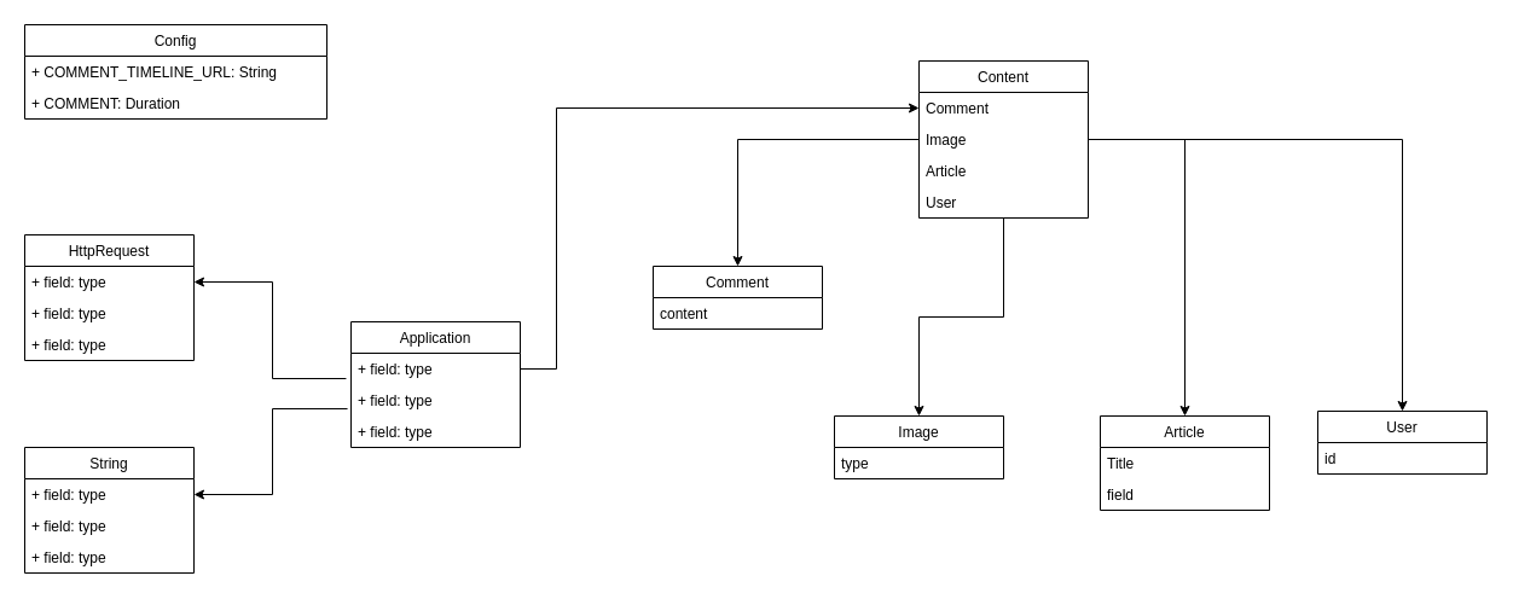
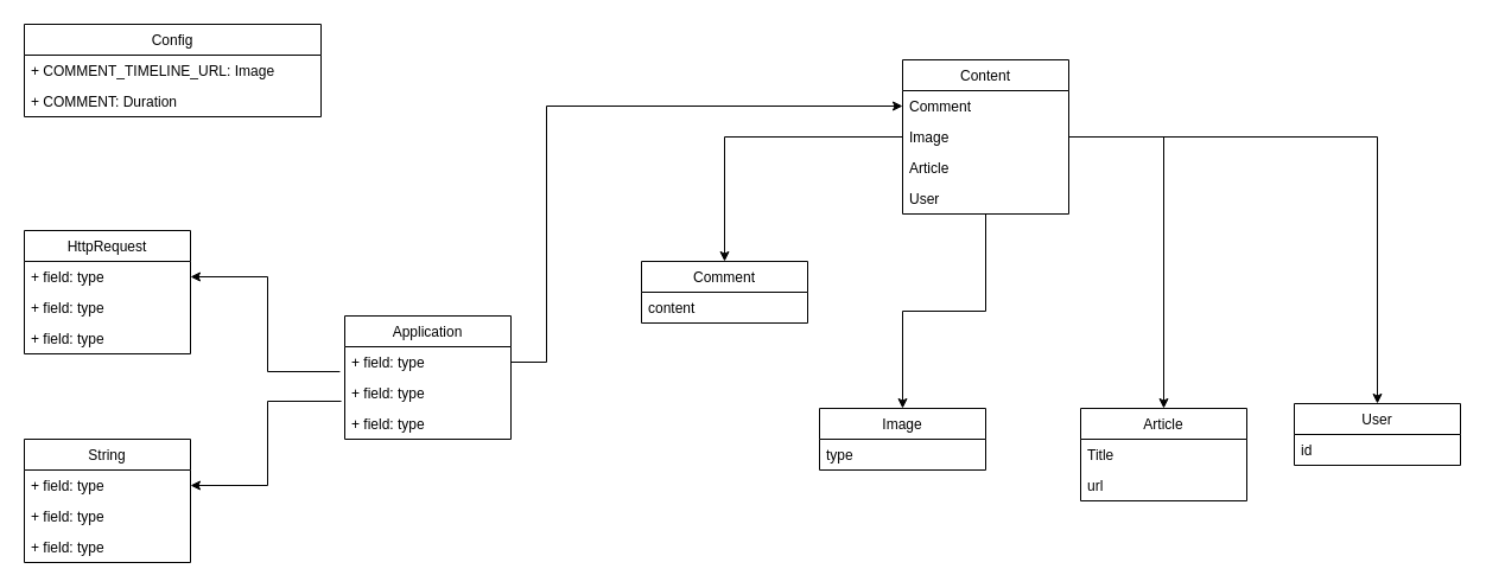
  <mxCell id="0" />
  <mxCell id="1" parent="0" />
  <mxCell id="2" value="HttpRequest" style="swimlane;fontStyle=0;childLayout=stackLayout;horizontal=1;startSize=26;fillColor=none;horizontalStack=0;resizeParent=1;resizeParentMax=0;resizeLast=0;collapsible=1;marginBottom=0;" parent="1" vertex="1"><mxGeometry x="20" y="194" width="140" height="104" as="geometry" /></mxCell>
  <mxCell id="3" value="+ field: type" style="text;strokeColor=none;fillColor=none;align=left;verticalAlign=top;spacingLeft=4;spacingRight=4;overflow=hidden;rotatable=0;points=[[0,0.5],[1,0.5]];portConstraint=eastwest;" parent="2" vertex="1"><mxGeometry y="26" width="140" height="26" as="geometry" /></mxCell>
  <mxCell id="4" value="+ field: type" style="text;strokeColor=none;fillColor=none;align=left;verticalAlign=top;spacingLeft=4;spacingRight=4;overflow=hidden;rotatable=0;points=[[0,0.5],[1,0.5]];portConstraint=eastwest;" parent="2" vertex="1"><mxGeometry y="52" width="140" height="26" as="geometry" /></mxCell>
  <mxCell id="5" value="+ field: type" style="text;strokeColor=none;fillColor=none;align=left;verticalAlign=top;spacingLeft=4;spacingRight=4;overflow=hidden;rotatable=0;points=[[0,0.5],[1,0.5]];portConstraint=eastwest;" parent="2" vertex="1"><mxGeometry y="78" width="140" height="26" as="geometry" /></mxCell>
  <mxCell id="6" value="String" style="swimlane;fontStyle=0;childLayout=stackLayout;horizontal=1;startSize=26;fillColor=none;horizontalStack=0;resizeParent=1;resizeParentMax=0;resizeLast=0;collapsible=1;marginBottom=0;" parent="1" vertex="1"><mxGeometry x="20" y="370" width="140" height="104" as="geometry" /></mxCell>
  <mxCell id="7" value="+ field: type" style="text;strokeColor=none;fillColor=none;align=left;verticalAlign=top;spacingLeft=4;spacingRight=4;overflow=hidden;rotatable=0;points=[[0,0.5],[1,0.5]];portConstraint=eastwest;" parent="6" vertex="1"><mxGeometry y="26" width="140" height="26" as="geometry" /></mxCell>
  <mxCell id="8" value="+ field: type" style="text;strokeColor=none;fillColor=none;align=left;verticalAlign=top;spacingLeft=4;spacingRight=4;overflow=hidden;rotatable=0;points=[[0,0.5],[1,0.5]];portConstraint=eastwest;" parent="6" vertex="1"><mxGeometry y="52" width="140" height="26" as="geometry" /></mxCell>
  <mxCell id="9" value="+ field: type" style="text;strokeColor=none;fillColor=none;align=left;verticalAlign=top;spacingLeft=4;spacingRight=4;overflow=hidden;rotatable=0;points=[[0,0.5],[1,0.5]];portConstraint=eastwest;" parent="6" vertex="1"><mxGeometry y="78" width="140" height="26" as="geometry" /></mxCell>
  <mxCell id="10" value="" style="edgeStyle=orthogonalEdgeStyle;rounded=0;orthogonalLoop=1;jettySize=auto;html=1;" parent="1" source="14" target="19" edge="1"><mxGeometry relative="1" as="geometry" /></mxCell>
  <mxCell id="11" value="" style="edgeStyle=orthogonalEdgeStyle;rounded=0;orthogonalLoop=1;jettySize=auto;html=1;" parent="1" source="14" target="22" edge="1"><mxGeometry relative="1" as="geometry" /></mxCell>
  <mxCell id="12" value="" style="edgeStyle=orthogonalEdgeStyle;rounded=0;orthogonalLoop=1;jettySize=auto;html=1;" parent="1" source="14" target="24" edge="1"><mxGeometry relative="1" as="geometry" /></mxCell>
  <mxCell id="13" value="" style="edgeStyle=orthogonalEdgeStyle;rounded=0;orthogonalLoop=1;jettySize=auto;html=1;" parent="1" source="14" target="26" edge="1"><mxGeometry relative="1" as="geometry" /></mxCell>
  <mxCell id="14" value="Content" style="swimlane;fontStyle=0;childLayout=stackLayout;horizontal=1;startSize=26;fillColor=none;horizontalStack=0;resizeParent=1;resizeParentMax=0;resizeLast=0;collapsible=1;marginBottom=0;" parent="1" vertex="1"><mxGeometry x="760" y="50" width="140" height="130" as="geometry" /></mxCell>
  <mxCell id="15" value="Comment" style="text;strokeColor=none;fillColor=none;align=left;verticalAlign=top;spacingLeft=4;spacingRight=4;overflow=hidden;rotatable=0;points=[[0,0.5],[1,0.5]];portConstraint=eastwest;" parent="14" vertex="1"><mxGeometry y="26" width="140" height="26" as="geometry" /></mxCell>
  <mxCell id="16" value="Image" style="text;strokeColor=none;fillColor=none;align=left;verticalAlign=top;spacingLeft=4;spacingRight=4;overflow=hidden;rotatable=0;points=[[0,0.5],[1,0.5]];portConstraint=eastwest;" parent="14" vertex="1"><mxGeometry y="52" width="140" height="26" as="geometry" /></mxCell>
  <mxCell id="17" value="Article" style="text;strokeColor=none;fillColor=none;align=left;verticalAlign=top;spacingLeft=4;spacingRight=4;overflow=hidden;rotatable=0;points=[[0,0.5],[1,0.5]];portConstraint=eastwest;" parent="14" vertex="1"><mxGeometry y="78" width="140" height="26" as="geometry" /></mxCell>
  <mxCell id="18" value="User" style="text;strokeColor=none;fillColor=none;align=left;verticalAlign=top;spacingLeft=4;spacingRight=4;overflow=hidden;rotatable=0;points=[[0,0.5],[1,0.5]];portConstraint=eastwest;" parent="14" vertex="1"><mxGeometry y="104" width="140" height="26" as="geometry" /></mxCell>
  <mxCell id="19" value="Article" style="swimlane;fontStyle=0;childLayout=stackLayout;horizontal=1;startSize=26;fillColor=none;horizontalStack=0;resizeParent=1;resizeParentMax=0;resizeLast=0;collapsible=1;marginBottom=0;" parent="1" vertex="1"><mxGeometry x="910" y="344" width="140" height="78" as="geometry" /></mxCell>
  <mxCell id="20" value="Title" style="text;strokeColor=none;fillColor=none;align=left;verticalAlign=top;spacingLeft=4;spacingRight=4;overflow=hidden;rotatable=0;points=[[0,0.5],[1,0.5]];portConstraint=eastwest;" parent="19" vertex="1"><mxGeometry y="26" width="140" height="26" as="geometry" /></mxCell>
- <mxCell id="21" value="field" style="text;strokeColor=none;fillColor=none;align=left;verticalAlign=top;spacingLeft=4;spacingRight=4;overflow=hidden;rotatable=0;points=[[0,0.5],[1,0.5]];portConstraint=eastwest;" parent="19" vertex="1"><mxGeometry y="52" width="140" height="26" as="geometry" /></mxCell>
+ <mxCell id="21" value="url" style="text;strokeColor=none;fillColor=none;align=left;verticalAlign=top;spacingLeft=4;spacingRight=4;overflow=hidden;rotatable=0;points=[[0,0.5],[1,0.5]];portConstraint=eastwest;" parent="19" vertex="1"><mxGeometry y="52" width="140" height="26" as="geometry" /></mxCell>
  <mxCell id="22" value="Image" style="swimlane;fontStyle=0;childLayout=stackLayout;horizontal=1;startSize=26;fillColor=none;horizontalStack=0;resizeParent=1;resizeParentMax=0;resizeLast=0;collapsible=1;marginBottom=0;" parent="1" vertex="1"><mxGeometry x="690" y="344" width="140" height="52" as="geometry" /></mxCell>
  <mxCell id="23" value="type" style="text;strokeColor=none;fillColor=none;align=left;verticalAlign=top;spacingLeft=4;spacingRight=4;overflow=hidden;rotatable=0;points=[[0,0.5],[1,0.5]];portConstraint=eastwest;" parent="22" vertex="1"><mxGeometry y="26" width="140" height="26" as="geometry" /></mxCell>
  <mxCell id="24" value="Comment" style="swimlane;fontStyle=0;childLayout=stackLayout;horizontal=1;startSize=26;fillColor=none;horizontalStack=0;resizeParent=1;resizeParentMax=0;resizeLast=0;collapsible=1;marginBottom=0;" parent="1" vertex="1"><mxGeometry x="540" y="220" width="140" height="52" as="geometry" /></mxCell>
  <mxCell id="25" value="content" style="text;strokeColor=none;fillColor=none;align=left;verticalAlign=top;spacingLeft=4;spacingRight=4;overflow=hidden;rotatable=0;points=[[0,0.5],[1,0.5]];portConstraint=eastwest;" parent="24" vertex="1"><mxGeometry y="26" width="140" height="26" as="geometry" /></mxCell>
  <mxCell id="26" value="User" style="swimlane;fontStyle=0;childLayout=stackLayout;horizontal=1;startSize=26;fillColor=none;horizontalStack=0;resizeParent=1;resizeParentMax=0;resizeLast=0;collapsible=1;marginBottom=0;" parent="1" vertex="1"><mxGeometry x="1090" y="340" width="140" height="52" as="geometry" /></mxCell>
  <mxCell id="27" value="id" style="text;strokeColor=none;fillColor=none;align=left;verticalAlign=top;spacingLeft=4;spacingRight=4;overflow=hidden;rotatable=0;points=[[0,0.5],[1,0.5]];portConstraint=eastwest;" parent="26" vertex="1"><mxGeometry y="26" width="140" height="26" as="geometry" /></mxCell>
  <mxCell id="28" value="Config" style="swimlane;fontStyle=0;childLayout=stackLayout;horizontal=1;startSize=26;fillColor=none;horizontalStack=0;resizeParent=1;resizeParentMax=0;resizeLast=0;collapsible=1;marginBottom=0;" parent="1" vertex="1"><mxGeometry x="20" y="20" width="250" height="78" as="geometry" /></mxCell>
- <mxCell id="29" value="+ COMMENT_TIMELINE_URL: String" style="text;strokeColor=none;fillColor=none;align=left;verticalAlign=top;spacingLeft=4;spacingRight=4;overflow=hidden;rotatable=0;points=[[0,0.5],[1,0.5]];portConstraint=eastwest;" parent="28" vertex="1"><mxGeometry y="26" width="250" height="26" as="geometry" /></mxCell>
+ <mxCell id="29" value="+ COMMENT_TIMELINE_URL: Image" style="text;strokeColor=none;fillColor=none;align=left;verticalAlign=top;spacingLeft=4;spacingRight=4;overflow=hidden;rotatable=0;points=[[0,0.5],[1,0.5]];portConstraint=eastwest;" parent="28" vertex="1"><mxGeometry y="26" width="250" height="26" as="geometry" /></mxCell>
  <mxCell id="30" value="+ COMMENT: Duration" style="text;strokeColor=none;fillColor=none;align=left;verticalAlign=top;spacingLeft=4;spacingRight=4;overflow=hidden;rotatable=0;points=[[0,0.5],[1,0.5]];portConstraint=eastwest;" parent="28" vertex="1"><mxGeometry y="52" width="250" height="26" as="geometry" /></mxCell>
  <mxCell id="31" value="Application" style="swimlane;fontStyle=0;childLayout=stackLayout;horizontal=1;startSize=26;fillColor=none;horizontalStack=0;resizeParent=1;resizeParentMax=0;resizeLast=0;collapsible=1;marginBottom=0;" parent="1" vertex="1"><mxGeometry x="290" y="266" width="140" height="104" as="geometry" /></mxCell>
  <mxCell id="32" value="+ field: type" style="text;strokeColor=none;fillColor=none;align=left;verticalAlign=top;spacingLeft=4;spacingRight=4;overflow=hidden;rotatable=0;points=[[0,0.5],[1,0.5]];portConstraint=eastwest;" parent="31" vertex="1"><mxGeometry y="26" width="140" height="26" as="geometry" /></mxCell>
  <mxCell id="33" value="+ field: type" style="text;strokeColor=none;fillColor=none;align=left;verticalAlign=top;spacingLeft=4;spacingRight=4;overflow=hidden;rotatable=0;points=[[0,0.5],[1,0.5]];portConstraint=eastwest;" parent="31" vertex="1"><mxGeometry y="52" width="140" height="26" as="geometry" /></mxCell>
  <mxCell id="34" value="+ field: type" style="text;strokeColor=none;fillColor=none;align=left;verticalAlign=top;spacingLeft=4;spacingRight=4;overflow=hidden;rotatable=0;points=[[0,0.5],[1,0.5]];portConstraint=eastwest;" parent="31" vertex="1"><mxGeometry y="78" width="140" height="26" as="geometry" /></mxCell>
  <mxCell id="35" value="" style="edgeStyle=orthogonalEdgeStyle;rounded=0;orthogonalLoop=1;jettySize=auto;html=1;exitX=-0.029;exitY=0.808;exitDx=0;exitDy=0;entryX=1;entryY=0.5;entryDx=0;entryDy=0;exitPerimeter=0;" parent="1" source="32" target="3" edge="1"><mxGeometry relative="1" as="geometry"><mxPoint x="305" y="340.01" as="sourcePoint" /><mxPoint x="220" y="140.004" as="targetPoint" /></mxGeometry></mxCell>
  <mxCell id="36" value="" style="edgeStyle=orthogonalEdgeStyle;rounded=0;orthogonalLoop=1;jettySize=auto;html=1;exitX=-0.021;exitY=0.769;exitDx=0;exitDy=0;entryX=1;entryY=0.5;entryDx=0;entryDy=0;exitPerimeter=0;" parent="1" source="33" target="7" edge="1"><mxGeometry relative="1" as="geometry"><mxPoint x="295.94" y="323.008" as="sourcePoint" /><mxPoint x="170" y="243" as="targetPoint" /></mxGeometry></mxCell>
  <mxCell id="37" value="" style="edgeStyle=orthogonalEdgeStyle;rounded=0;orthogonalLoop=1;jettySize=auto;html=1;exitX=1;exitY=0.5;exitDx=0;exitDy=0;entryX=0;entryY=0.5;entryDx=0;entryDy=0;" parent="1" source="32" target="15" edge="1"><mxGeometry relative="1" as="geometry"><mxPoint x="495" y="240.01" as="sourcePoint" /><mxPoint x="410" y="40.004" as="targetPoint" /><Array as="points"><mxPoint x="460" y="305" /><mxPoint x="460" y="89" /></Array></mxGeometry></mxCell>
